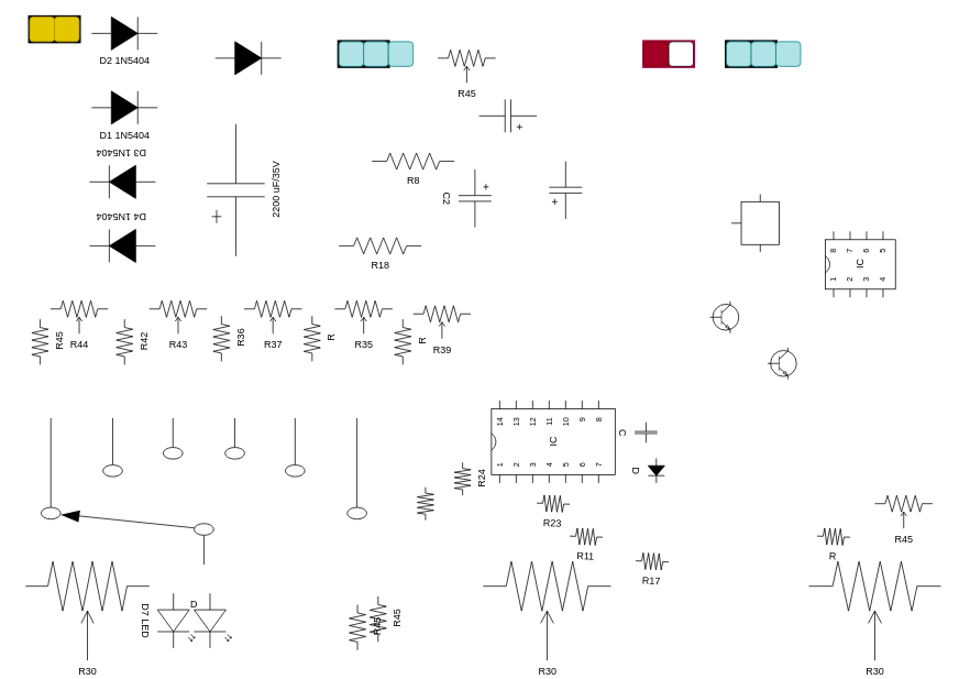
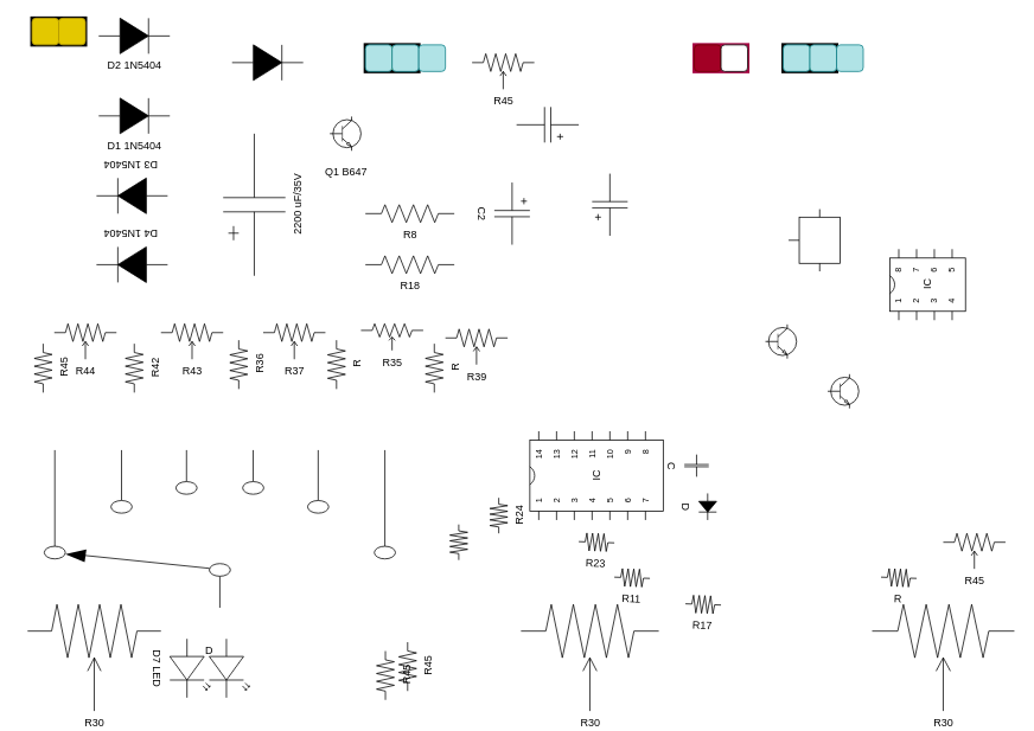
  <mxCell id="0" />
  <mxCell id="1" parent="0" />
  <mxCell id="2" value="" style="pointerEvents=1;verticalLabelPosition=bottom;shadow=0;dashed=0;align=center;html=1;verticalAlign=top;shape=mxgraph.electrical.resistors.resistor_2;rotation=-90;" parent="1" vertex="1"><mxGeometry x="495" y="600" width="40" height="20" as="geometry" /></mxCell>
  <mxCell id="3" value="R44" style="pointerEvents=1;verticalLabelPosition=bottom;shadow=0;dashed=0;align=center;html=1;verticalAlign=top;shape=mxgraph.electrical.resistors.potentiometer_2;" parent="1" vertex="1"><mxGeometry x="60" y="364" width="70" height="40" as="geometry" /></mxCell>
  <mxCell id="4" value="" style="pointerEvents=1;fillColor=strokeColor;verticalLabelPosition=bottom;shadow=0;dashed=0;align=center;html=1;verticalAlign=top;shape=mxgraph.electrical.diodes.diode;" parent="1" vertex="1"><mxGeometry x="260" y="50" width="80" height="40" as="geometry" /></mxCell>
  <mxCell id="5" value="IC" style="shadow=0;dashed=0;align=center;html=1;strokeWidth=1;shape=mxgraph.electrical.logic_gates.dual_inline_ic;labelNames=a,b,c,d,e,f,g,h,i,j,k,l,m,n,o,p,q,r,s,t;whiteSpace=wrap;rotation=-90;" parent="1" vertex="1"><mxGeometry x="620" y="460" width="100" height="150" as="geometry" /></mxCell>
  <mxCell id="6" value="D2 1N5404" style="pointerEvents=1;fillColor=strokeColor;verticalLabelPosition=bottom;shadow=0;dashed=0;align=center;html=1;verticalAlign=top;shape=mxgraph.electrical.diodes.diode;" parent="1" vertex="1"><mxGeometry x="110" y="20" width="80" height="40" as="geometry" /></mxCell>
  <mxCell id="7" value="D1 1N5404" style="pointerEvents=1;fillColor=strokeColor;verticalLabelPosition=bottom;shadow=0;dashed=0;align=center;html=1;verticalAlign=top;shape=mxgraph.electrical.diodes.diode;" parent="1" vertex="1"><mxGeometry x="110" y="110" width="80" height="40" as="geometry" /></mxCell>
  <mxCell id="8" value="D3 1N5404" style="pointerEvents=1;fillColor=strokeColor;verticalLabelPosition=bottom;shadow=0;dashed=0;align=center;html=1;verticalAlign=top;shape=mxgraph.electrical.diodes.diode;rotation=-180;" parent="1" vertex="1"><mxGeometry x="107.5" y="200" width="80" height="40" as="geometry" /></mxCell>
  <mxCell id="9" value="D4 1N5404" style="pointerEvents=1;fillColor=strokeColor;verticalLabelPosition=bottom;shadow=0;dashed=0;align=center;html=1;verticalAlign=top;shape=mxgraph.electrical.diodes.diode;rotation=-180;" parent="1" vertex="1"><mxGeometry x="107.5" y="277.5" width="80" height="40" as="geometry" /></mxCell>
  <mxCell id="10" value="R43" style="pointerEvents=1;verticalLabelPosition=bottom;shadow=0;dashed=0;align=center;html=1;verticalAlign=top;shape=mxgraph.electrical.resistors.potentiometer_2;" parent="1" vertex="1"><mxGeometry x="180" y="364" width="70" height="40" as="geometry" /></mxCell>
  <mxCell id="11" value="R37" style="pointerEvents=1;verticalLabelPosition=bottom;shadow=0;dashed=0;align=center;html=1;verticalAlign=top;shape=mxgraph.electrical.resistors.potentiometer_2;" parent="1" vertex="1"><mxGeometry x="295" y="364" width="70" height="40" as="geometry" /></mxCell>
  <mxCell id="12" value="R39" style="pointerEvents=1;verticalLabelPosition=bottom;shadow=0;dashed=0;align=center;html=1;verticalAlign=top;shape=mxgraph.electrical.resistors.potentiometer_2;" parent="1" vertex="1"><mxGeometry x="500" y="370" width="70" height="40" as="geometry" /></mxCell>
- <mxCell id="13" value="R35" style="pointerEvents=1;verticalLabelPosition=bottom;shadow=0;dashed=0;align=center;html=1;verticalAlign=top;shape=mxgraph.electrical.resistors.potentiometer_2;" parent="1" vertex="1"><mxGeometry x="405" y="364" width="70" height="40" as="geometry" /></mxCell>
+ <mxCell id="13" value="R35" style="pointerEvents=1;verticalLabelPosition=bottom;shadow=0;dashed=0;align=center;html=1;verticalAlign=top;shape=mxgraph.electrical.resistors.potentiometer_2;" parent="1" vertex="1"><mxGeometry x="405" y="364" width="70" height="30" as="geometry" /></mxCell>
  <mxCell id="14" value="2200 uF/35V" style="pointerEvents=1;verticalLabelPosition=bottom;shadow=0;dashed=0;align=center;html=1;verticalAlign=top;shape=mxgraph.electrical.capacitors.capacitor_5;rotation=-90;" parent="1" vertex="1"><mxGeometry x="205" y="195" width="160" height="70" as="geometry" /></mxCell>
  <mxCell id="15" value="R18" style="pointerEvents=1;verticalLabelPosition=bottom;shadow=0;dashed=0;align=center;html=1;verticalAlign=top;shape=mxgraph.electrical.resistors.resistor_2;" parent="1" vertex="1"><mxGeometry x="410" y="287.5" width="100" height="20" as="geometry" /></mxCell>
- <mxCell id="16" value="R8" style="pointerEvents=1;verticalLabelPosition=bottom;shadow=0;dashed=0;align=center;html=1;verticalAlign=top;shape=mxgraph.electrical.resistors.resistor_2;" parent="1" vertex="1"><mxGeometry x="450" y="185" width="100" height="20" as="geometry" /></mxCell>
+ <mxCell id="16" value="R8" style="pointerEvents=1;verticalLabelPosition=bottom;shadow=0;dashed=0;align=center;html=1;verticalAlign=top;shape=mxgraph.electrical.resistors.resistor_2;" parent="1" vertex="1"><mxGeometry x="410" y="230" width="100" height="20" as="geometry" /></mxCell>
+ <mxCell id="17" value="Q1 B647" style="verticalLabelPosition=bottom;shadow=0;dashed=0;align=center;html=1;verticalAlign=top;shape=mxgraph.electrical.transistors.npn_transistor_1;" parent="1" vertex="1"><mxGeometry x="370" y="120" width="35" height="60" as="geometry" /></mxCell>
  <mxCell id="18" value="R45" style="pointerEvents=1;verticalLabelPosition=bottom;shadow=0;dashed=0;align=center;html=1;verticalAlign=top;shape=mxgraph.electrical.resistors.potentiometer_2;" parent="1" vertex="1"><mxGeometry x="530" y="60" width="70" height="40" as="geometry" /></mxCell>
  <mxCell id="19" value="" style="pointerEvents=1;verticalLabelPosition=bottom;shadow=0;dashed=0;align=center;html=1;verticalAlign=top;shape=mxgraph.electrical.capacitors.capacitor_5;rotation=-90;" parent="1" vertex="1"><mxGeometry x="650" y="210" width="70" height="40" as="geometry" /></mxCell>
  <mxCell id="20" value="C2" style="pointerEvents=1;verticalLabelPosition=bottom;shadow=0;dashed=0;align=center;html=1;verticalAlign=top;shape=mxgraph.electrical.capacitors.capacitor_5;rotation=90;" parent="1" vertex="1"><mxGeometry x="540" y="220" width="70" height="40" as="geometry" /></mxCell>
  <mxCell id="21" value="" style="pointerEvents=1;verticalLabelPosition=bottom;shadow=0;dashed=0;align=center;html=1;verticalAlign=top;shape=mxgraph.electrical.capacitors.capacitor_5;rotation=-180;" parent="1" vertex="1"><mxGeometry x="580" y="120" width="70" height="40" as="geometry" /></mxCell>
  <mxCell id="22" value="IC" style="shadow=0;dashed=0;align=center;html=1;strokeWidth=1;shape=mxgraph.electrical.logic_gates.dual_inline_ic;labelNames=a,b,c,d,e,f,g,h,i,j,k,l,m,n,o,p,q,r,s,t;whiteSpace=wrap;rotation=-90;movable=1;resizable=1;rotatable=1;deletable=1;editable=1;locked=0;connectable=1;points=[[0,0,0,0,10],[0,0,0,0,30],[0,0,0,0,50],[0,0,0,0,70],[1,0,0,0,10],[1,0,0,0,30],[1,0,0,0,50],[1,0,0,0,70]];" vertex="1" parent="1"><mxGeometry x="1002.5" y="277.5" width="80" height="85" as="geometry" /></mxCell>
  <mxCell id="23" value="" style="pointerEvents=1;verticalLabelPosition=bottom;shadow=0;dashed=0;align=center;html=1;verticalAlign=top;shape=mxgraph.electrical.electro-mechanical.selectorSwitch6Position2;elSwitchState=1;rotation=-90;" vertex="1" parent="1"><mxGeometry x="157.5" y="397.5" width="177.5" height="395" as="geometry" /></mxCell>
  <mxCell id="24" value="R45" style="pointerEvents=1;verticalLabelPosition=bottom;shadow=0;dashed=0;align=center;html=1;verticalAlign=top;shape=mxgraph.electrical.resistors.potentiometer_2;" vertex="1" parent="1"><mxGeometry x="1060" y="600" width="70" height="40" as="geometry" /></mxCell>
  <mxCell id="25" value="" style="verticalLabelPosition=bottom;shadow=0;dashed=0;align=center;html=1;verticalAlign=top;shape=mxgraph.electrical.abstract.voltage_regulator;rotation=90;" vertex="1" parent="1"><mxGeometry x="880" y="241" width="70" height="58" as="geometry" /></mxCell>
  <mxCell id="26" value="" style="verticalLabelPosition=bottom;shadow=0;dashed=0;align=center;html=1;verticalAlign=top;shape=mxgraph.electrical.transistors.npn_transistor_1;" vertex="1" parent="1"><mxGeometry x="930" y="410" width="35" height="60" as="geometry" /></mxCell>
  <mxCell id="27" value="" style="verticalLabelPosition=bottom;shadow=0;dashed=0;align=center;html=1;verticalAlign=top;shape=mxgraph.electrical.transistors.npn_transistor_1;" vertex="1" parent="1"><mxGeometry x="860" y="354" width="35" height="60" as="geometry" /></mxCell>
  <mxCell id="28" value="" style="group;fillColor=#e3c800;fontColor=#000000;strokeColor=#000000;strokeWidth=4;" vertex="1" connectable="0" parent="1"><mxGeometry x="35" y="20" width="60" height="30" as="geometry" /></mxCell>
  <mxCell id="29" value="" style="rounded=1;whiteSpace=wrap;html=1;rotation=0;fillColor=#e3c800;fontColor=#000000;strokeColor=#B09500;" vertex="1" parent="28"><mxGeometry width="30" height="30" as="geometry" /></mxCell>
  <mxCell id="30" value="" style="rounded=1;whiteSpace=wrap;html=1;rotation=0;fillColor=#e3c800;fontColor=#000000;strokeColor=#B09500;" vertex="1" parent="28"><mxGeometry x="30" width="30" height="30" as="geometry" /></mxCell>
  <mxCell id="31" value="R45" style="pointerEvents=1;verticalLabelPosition=bottom;shadow=0;dashed=0;align=center;html=1;verticalAlign=top;shape=mxgraph.electrical.resistors.resistor_2;rotation=-90;" vertex="1" parent="1"><mxGeometry y="404" width="55" height="20" as="geometry" x="20" /></mxCell>
  <mxCell id="32" value="" style="group" vertex="1" connectable="0" parent="1"><mxGeometry x="410" y="50" width="90" height="30" as="geometry" /></mxCell>
  <mxCell id="33" value="" style="group;fillColor=#e3c800;fontColor=#000000;strokeColor=#000000;strokeWidth=4;container=0;" vertex="1" connectable="0" parent="32"><mxGeometry width="60" height="30" as="geometry" /></mxCell>
  <mxCell id="34" value="" style="rounded=1;whiteSpace=wrap;html=1;rotation=0;fillColor=#b0e3e6;strokeColor=#0e8088;" vertex="1" parent="32"><mxGeometry width="30" height="30" as="geometry" /></mxCell>
  <mxCell id="35" value="" style="rounded=1;whiteSpace=wrap;html=1;rotation=0;fillColor=#b0e3e6;strokeColor=#0e8088;" vertex="1" parent="32"><mxGeometry x="30" width="30" height="30" as="geometry" /></mxCell>
  <mxCell id="36" value="" style="rounded=1;whiteSpace=wrap;html=1;rotation=0;fillColor=#b0e3e6;strokeColor=#0e8088;" vertex="1" parent="32"><mxGeometry x="60" width="30" height="30" as="geometry" /></mxCell>
  <mxCell id="37" value="" style="group" vertex="1" connectable="0" parent="1"><mxGeometry x="880" y="50" width="90" height="30" as="geometry" /></mxCell>
  <mxCell id="38" value="" style="group;fillColor=#e3c800;fontColor=#000000;strokeColor=#000000;strokeWidth=4;container=0;" vertex="1" connectable="0" parent="37"><mxGeometry width="60" height="30" as="geometry" /></mxCell>
  <mxCell id="39" value="" style="rounded=1;whiteSpace=wrap;html=1;rotation=0;fillColor=#b0e3e6;strokeColor=#0e8088;" vertex="1" parent="37"><mxGeometry width="30" height="30" as="geometry" /></mxCell>
  <mxCell id="40" value="" style="rounded=1;whiteSpace=wrap;html=1;rotation=0;fillColor=#b0e3e6;strokeColor=#0e8088;" vertex="1" parent="37"><mxGeometry x="30" width="30" height="30" as="geometry" /></mxCell>
  <mxCell id="41" value="" style="rounded=1;whiteSpace=wrap;html=1;rotation=0;fillColor=#b0e3e6;strokeColor=#0e8088;" vertex="1" parent="37"><mxGeometry x="60" width="30" height="30" as="geometry" /></mxCell>
  <mxCell id="42" value="" style="group;fillColor=#6a00ff;fontColor=#ffffff;strokeColor=#3700CC;" vertex="1" connectable="0" parent="1"><mxGeometry x="780" y="50" width="60" height="30" as="geometry" /></mxCell>
  <mxCell id="43" value="" style="group;fillColor=#d80073;fontColor=#ffffff;strokeColor=#A50040;strokeWidth=4;container=0;" vertex="1" connectable="0" parent="42"><mxGeometry width="60" height="30" as="geometry" /></mxCell>
  <mxCell id="44" value="" style="rounded=1;whiteSpace=wrap;html=1;rotation=0;fillColor=#a20025;fontColor=#ffffff;strokeColor=#6F0000;" vertex="1" parent="42"><mxGeometry width="30" height="30" as="geometry" /></mxCell>
  <mxCell id="45" value="" style="rounded=1;whiteSpace=wrap;html=1;rotation=0;" vertex="1" parent="42"><mxGeometry x="30" width="30" height="30" as="geometry" /></mxCell>
  <mxCell id="46" value="R30" style="pointerEvents=1;verticalLabelPosition=bottom;shadow=0;dashed=0;align=center;html=1;verticalAlign=top;shape=mxgraph.electrical.resistors.potentiometer_2;" vertex="1" parent="1"><mxGeometry x="30" y="680" width="150" height="120" as="geometry" /></mxCell>
  <mxCell id="47" value="D" style="group" vertex="1" connectable="0" parent="1"><mxGeometry x="189.995" y="718.755" width="89.375" height="66.875" as="geometry" /></mxCell>
  <mxCell id="48" value="D7 LED" style="verticalLabelPosition=bottom;shadow=0;dashed=0;align=center;html=1;verticalAlign=top;shape=mxgraph.electrical.opto_electronics.led_2;pointerEvents=1;rotation=90;" vertex="1" parent="47"><mxGeometry x="-10.625" y="10.625" width="66.25" height="45" as="geometry" /></mxCell>
  <mxCell id="49" value="" style="verticalLabelPosition=bottom;shadow=0;dashed=0;align=center;html=1;verticalAlign=top;shape=mxgraph.electrical.opto_electronics.led_2;pointerEvents=1;rotation=90;" vertex="1" parent="47"><mxGeometry x="33.75" y="10.63" width="66.25" height="45" as="geometry" /></mxCell>
  <mxCell id="50" value="R30" style="pointerEvents=1;verticalLabelPosition=bottom;shadow=0;dashed=0;align=center;html=1;verticalAlign=top;shape=mxgraph.electrical.resistors.potentiometer_2;" vertex="1" parent="1"><mxGeometry x="585" y="680" width="155" height="120" as="geometry" /></mxCell>
  <mxCell id="51" value="R30" style="pointerEvents=1;verticalLabelPosition=bottom;shadow=0;dashed=0;align=center;html=1;verticalAlign=top;shape=mxgraph.electrical.resistors.potentiometer_2;" vertex="1" parent="1"><mxGeometry x="980" y="680" width="160" height="120" as="geometry" /></mxCell>
  <mxCell id="52" value="R24" style="pointerEvents=1;verticalLabelPosition=bottom;shadow=0;dashed=0;align=center;html=1;verticalAlign=top;shape=mxgraph.electrical.resistors.resistor_2;rotation=-90;" vertex="1" parent="1"><mxGeometry x="540" y="570" width="40" height="20" as="geometry" /></mxCell>
  <mxCell id="53" value="R23" style="pointerEvents=1;verticalLabelPosition=bottom;shadow=0;dashed=0;align=center;html=1;verticalAlign=top;shape=mxgraph.electrical.resistors.resistor_2;rotation=2;" vertex="1" parent="1"><mxGeometry x="650" y="600" width="40" height="20" as="geometry" /></mxCell>
  <mxCell id="54" value="R11" style="pointerEvents=1;verticalLabelPosition=bottom;shadow=0;dashed=0;align=center;html=1;verticalAlign=top;shape=mxgraph.electrical.resistors.resistor_2;rotation=2;" vertex="1" parent="1"><mxGeometry x="689.997" y="640.002" width="40" height="20" as="geometry" /></mxCell>
  <mxCell id="55" value="D" style="pointerEvents=1;fillColor=strokeColor;verticalLabelPosition=bottom;shadow=0;dashed=0;align=center;html=1;verticalAlign=top;shape=mxgraph.electrical.diodes.diode;rotation=90;" vertex="1" parent="1"><mxGeometry x="780" y="560" width="30" height="20" as="geometry" /></mxCell>
  <mxCell id="56" value="R17" style="pointerEvents=1;verticalLabelPosition=bottom;shadow=0;dashed=0;align=center;html=1;verticalAlign=top;shape=mxgraph.electrical.resistors.resistor_2;rotation=2;" vertex="1" parent="1"><mxGeometry x="769.997" y="670.002" width="40" height="20" as="geometry" /></mxCell>
  <mxCell id="57" value="C" style="pointerEvents=1;verticalLabelPosition=bottom;shadow=0;dashed=0;align=center;html=1;verticalAlign=top;shape=mxgraph.electrical.capacitors.capacitor_1;rotation=90;" vertex="1" parent="1"><mxGeometry x="770" y="510" width="25" height="27.5" as="geometry" /></mxCell>
  <mxCell id="58" value="R" style="pointerEvents=1;verticalLabelPosition=bottom;shadow=0;dashed=0;align=center;html=1;verticalAlign=top;shape=mxgraph.electrical.resistors.resistor_2;rotation=2;" vertex="1" parent="1"><mxGeometry x="989.997" y="640.002" width="40" height="20" as="geometry" /></mxCell>
  <mxCell id="59" value="R42" style="pointerEvents=1;verticalLabelPosition=bottom;shadow=0;dashed=0;align=center;html=1;verticalAlign=top;shape=mxgraph.electrical.resistors.resistor_2;rotation=-90;" vertex="1" parent="1"><mxGeometry x="122.5" y="404" width="55" height="20" as="geometry" /></mxCell>
  <mxCell id="60" value="R45" style="pointerEvents=1;verticalLabelPosition=bottom;shadow=0;dashed=0;align=center;html=1;verticalAlign=top;shape=mxgraph.electrical.resistors.resistor_2;rotation=-90;" vertex="1" parent="1"><mxGeometry x="405" y="750" width="55" height="20" as="geometry" /></mxCell>
  <mxCell id="61" value="R" style="pointerEvents=1;verticalLabelPosition=bottom;shadow=0;dashed=0;align=center;html=1;verticalAlign=top;shape=mxgraph.electrical.resistors.resistor_2;rotation=-90;" vertex="1" parent="1"><mxGeometry x="350" y="400" width="55" height="20" as="geometry" /></mxCell>
  <mxCell id="62" value="R45" style="pointerEvents=1;verticalLabelPosition=bottom;shadow=0;dashed=0;align=center;html=1;verticalAlign=top;shape=mxgraph.electrical.resistors.resistor_2;rotation=-90;" vertex="1" parent="1"><mxGeometry x="430" y="740" width="55" height="20" as="geometry" /></mxCell>
  <mxCell id="63" value="R" style="pointerEvents=1;verticalLabelPosition=bottom;shadow=0;dashed=0;align=center;html=1;verticalAlign=top;shape=mxgraph.electrical.resistors.resistor_2;rotation=-90;" vertex="1" parent="1"><mxGeometry x="460" y="404" width="55" height="20" as="geometry" /></mxCell>
  <mxCell id="64" value="R36" style="pointerEvents=1;verticalLabelPosition=bottom;shadow=0;dashed=0;align=center;html=1;verticalAlign=top;shape=mxgraph.electrical.resistors.resistor_2;rotation=-90;" vertex="1" parent="1"><mxGeometry x="240" y="400" width="55" height="20" as="geometry" /></mxCell>
